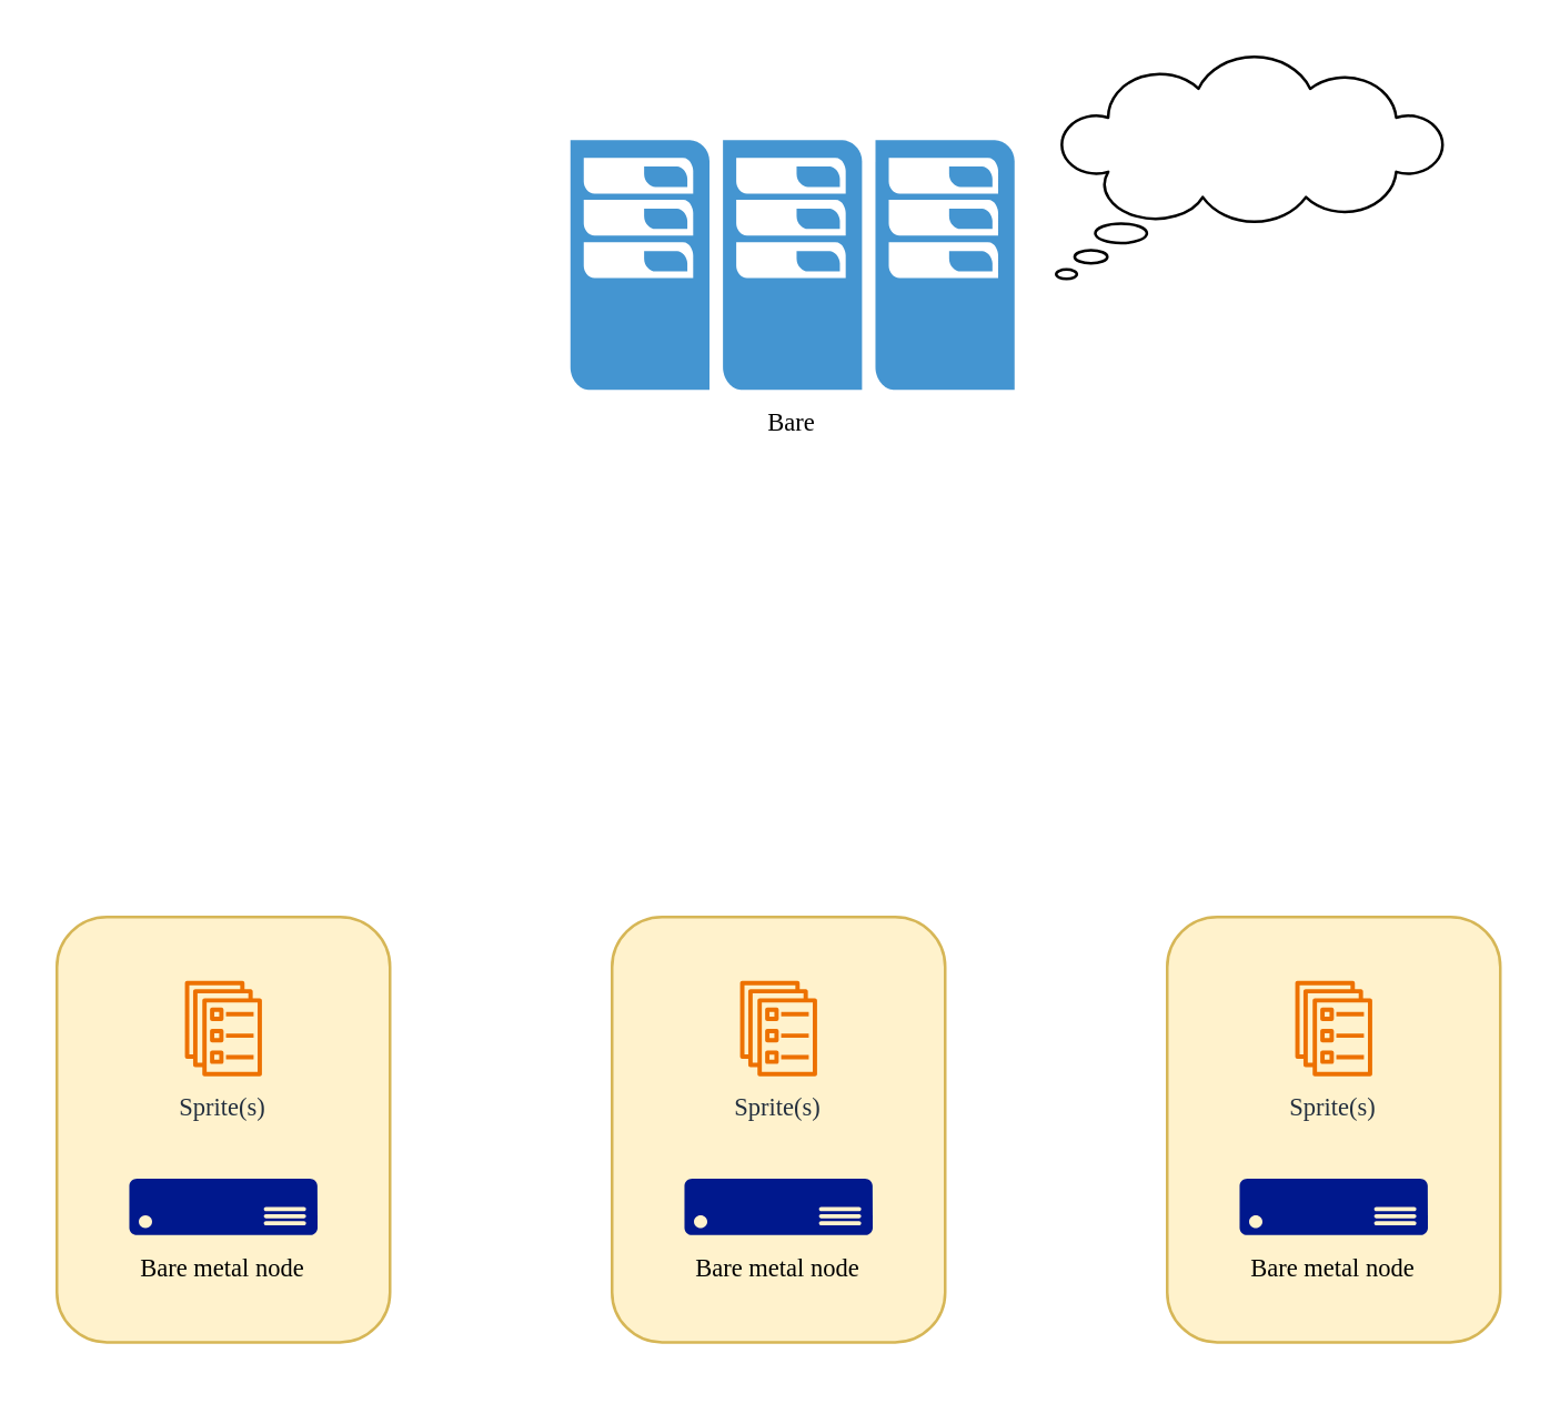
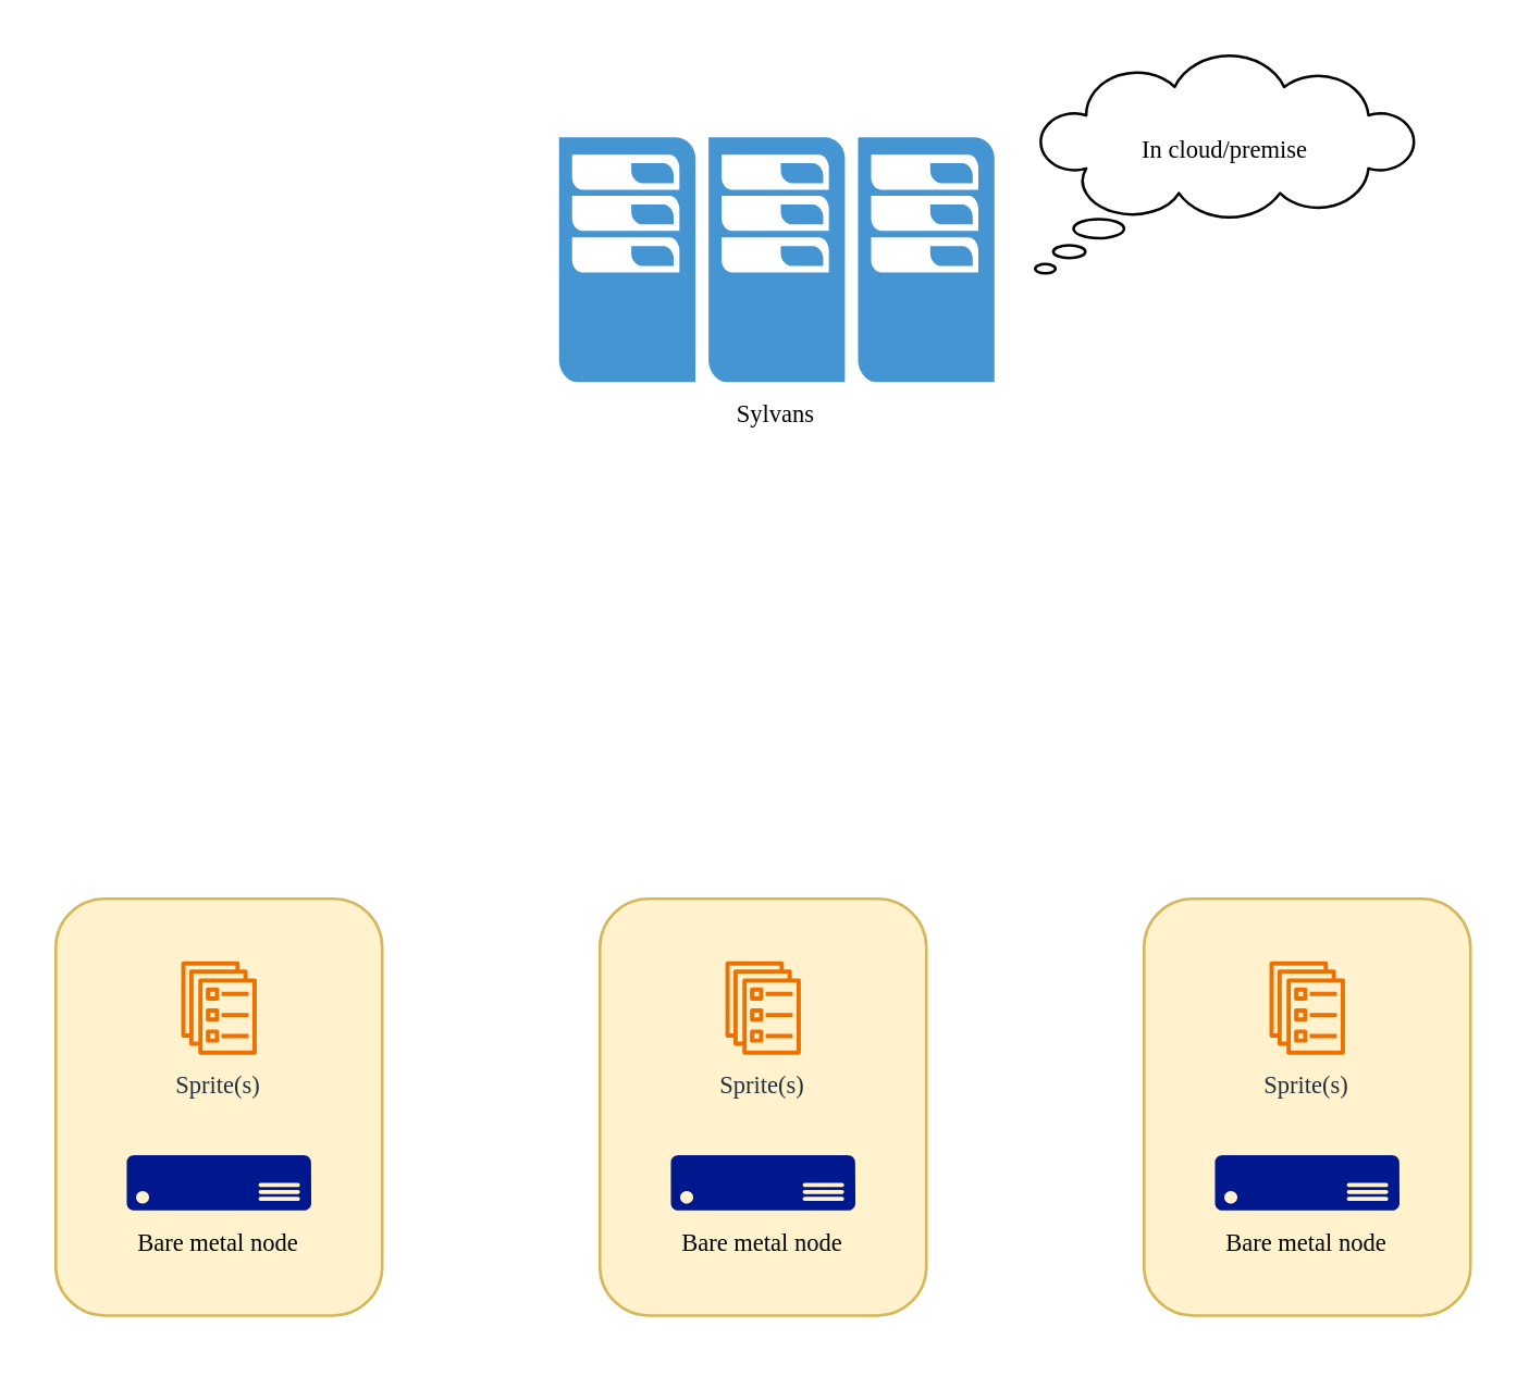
  <mxCell id="0" />
  <mxCell id="1" parent="0" />
- <mxCell id="2" value="Bare" style="pointerEvents=1;shadow=0;dashed=0;strokeColor=none;fillColor=#4495D1;labelPosition=center;verticalLabelPosition=bottom;verticalAlign=top;align=center;outlineConnect=0;shape=mxgraph.veeam.cluster;fontFamily=Verdana;fontSize=9;fontStyle=0;textShadow=0;whiteSpace=wrap;" vertex="1" parent="1"><mxGeometry x="205" y="50" width="160" height="90" as="geometry" /></mxCell>
+ <mxCell id="2" value="Sylvans" style="pointerEvents=1;shadow=0;dashed=0;strokeColor=none;fillColor=#4495D1;labelPosition=center;verticalLabelPosition=bottom;verticalAlign=top;align=center;outlineConnect=0;shape=mxgraph.veeam.cluster;fontFamily=Verdana;fontSize=9;fontStyle=0;textShadow=0;whiteSpace=wrap;" vertex="1" parent="1"><mxGeometry x="205" y="50" width="160" height="90" as="geometry" /></mxCell>
  <mxCell id="3" value="" style="group;fontFamily=Verdana;fontSize=9;fontStyle=0;textShadow=0;whiteSpace=wrap;" vertex="1" connectable="0" parent="1"><mxGeometry x="20" y="330" width="120" height="153.25" as="geometry" /></mxCell>
  <mxCell id="4" value="" style="rounded=1;movable=1;resizable=1;rotatable=1;deletable=1;editable=1;locked=0;connectable=1;fontSize=9;shadow=0;glass=0;fillColor=#fff2cc;strokeColor=#d6b656;fontFamily=Verdana;fontStyle=0;textShadow=0;whiteSpace=wrap;" vertex="1" parent="3"><mxGeometry width="120" height="153.25" as="geometry" /></mxCell>
  <mxCell id="5" value="Bare metal node" style="sketch=0;aspect=fixed;pointerEvents=1;shadow=0;dashed=0;strokeColor=none;labelPosition=center;verticalLabelPosition=bottom;verticalAlign=top;align=center;fillColor=#00188D;shape=mxgraph.azure.server;movable=1;resizable=1;rotatable=1;deletable=1;editable=1;locked=0;connectable=1;fontSize=9;fontFamily=Verdana;fontStyle=0;textShadow=0;whiteSpace=wrap;" vertex="1" parent="3"><mxGeometry x="26.091" y="94.308" width="67.822" height="20.347" as="geometry" /></mxCell>
  <mxCell id="6" value="Sprite(s)" style="sketch=0;outlineConnect=0;fontColor=#232F3E;gradientColor=none;fillColor=#ED7100;strokeColor=none;dashed=0;verticalLabelPosition=bottom;verticalAlign=top;align=center;fontSize=9;fontStyle=0;aspect=fixed;pointerEvents=1;shape=mxgraph.aws4.ecs_service;movable=1;resizable=1;rotatable=1;deletable=1;editable=1;locked=0;connectable=1;fontFamily=Verdana;textShadow=0;whiteSpace=wrap;" vertex="1" parent="3"><mxGeometry x="46.036" y="23.002" width="27.925" height="34.363" as="geometry" /></mxCell>
  <mxCell id="7" value="" style="group;fontFamily=Verdana;fontSize=9;fontStyle=0;textShadow=0;whiteSpace=wrap;" vertex="1" connectable="0" parent="1"><mxGeometry x="220" y="330" width="120" height="153.25" as="geometry" /></mxCell>
  <mxCell id="8" value="" style="rounded=1;movable=1;resizable=1;rotatable=1;deletable=1;editable=1;locked=0;connectable=1;fontSize=9;shadow=0;glass=0;fillColor=#fff2cc;strokeColor=#d6b656;fontFamily=Verdana;fontStyle=0;textShadow=0;whiteSpace=wrap;" vertex="1" parent="7"><mxGeometry width="120" height="153.25" as="geometry" /></mxCell>
  <mxCell id="9" value="Bare metal node" style="sketch=0;aspect=fixed;pointerEvents=1;shadow=0;dashed=0;strokeColor=none;labelPosition=center;verticalLabelPosition=bottom;verticalAlign=top;align=center;fillColor=#00188D;shape=mxgraph.azure.server;movable=1;resizable=1;rotatable=1;deletable=1;editable=1;locked=0;connectable=1;fontSize=9;fontFamily=Verdana;fontStyle=0;textShadow=0;whiteSpace=wrap;" vertex="1" parent="7"><mxGeometry x="26.091" y="94.308" width="67.822" height="20.347" as="geometry" /></mxCell>
  <mxCell id="10" value="Sprite(s)" style="sketch=0;outlineConnect=0;fontColor=#232F3E;gradientColor=none;fillColor=#ED7100;strokeColor=none;dashed=0;verticalLabelPosition=bottom;verticalAlign=top;align=center;fontSize=9;fontStyle=0;aspect=fixed;pointerEvents=1;shape=mxgraph.aws4.ecs_service;movable=1;resizable=1;rotatable=1;deletable=1;editable=1;locked=0;connectable=1;fontFamily=Verdana;textShadow=0;whiteSpace=wrap;" vertex="1" parent="7"><mxGeometry x="46.036" y="23.002" width="27.925" height="34.363" as="geometry" /></mxCell>
  <mxCell id="11" value="" style="group;fontFamily=Verdana;fontSize=9;fontStyle=0;textShadow=0;whiteSpace=wrap;" vertex="1" connectable="0" parent="1"><mxGeometry x="420" y="330" width="120" height="153.25" as="geometry" /></mxCell>
  <mxCell id="12" value="" style="rounded=1;movable=1;resizable=1;rotatable=1;deletable=1;editable=1;locked=0;connectable=1;fontSize=9;shadow=0;glass=0;fillColor=#fff2cc;strokeColor=#d6b656;fontFamily=Verdana;fontStyle=0;textShadow=0;whiteSpace=wrap;" vertex="1" parent="11"><mxGeometry width="120" height="153.25" as="geometry" /></mxCell>
  <mxCell id="13" value="Bare metal node" style="sketch=0;aspect=fixed;pointerEvents=1;shadow=0;dashed=0;strokeColor=none;labelPosition=center;verticalLabelPosition=bottom;verticalAlign=top;align=center;fillColor=#00188D;shape=mxgraph.azure.server;movable=1;resizable=1;rotatable=1;deletable=1;editable=1;locked=0;connectable=1;fontSize=9;fontFamily=Verdana;fontStyle=0;textShadow=0;whiteSpace=wrap;" vertex="1" parent="11"><mxGeometry x="26.091" y="94.308" width="67.822" height="20.347" as="geometry" /></mxCell>
  <mxCell id="14" value="Sprite(s)" style="sketch=0;outlineConnect=0;fontColor=#232F3E;gradientColor=none;fillColor=#ED7100;strokeColor=none;dashed=0;verticalLabelPosition=bottom;verticalAlign=top;align=center;fontSize=9;fontStyle=0;aspect=fixed;pointerEvents=1;shape=mxgraph.aws4.ecs_service;movable=1;resizable=1;rotatable=1;deletable=1;editable=1;locked=0;connectable=1;fontFamily=Verdana;textShadow=0;whiteSpace=wrap;" vertex="1" parent="11"><mxGeometry x="46.036" y="23.002" width="27.925" height="34.363" as="geometry" /></mxCell>
  <mxCell id="15" value="" style="group;fontFamily=Verdana;fontSize=9;fontStyle=0;textShadow=0;whiteSpace=wrap;" vertex="1" connectable="0" parent="1"><mxGeometry x="380" y="20" width="140" height="80" as="geometry" /></mxCell>
  <mxCell id="16" value="" style="shape=mxgraph.basic.cloud_callout;fontSize=9;fontFamily=Verdana;fontStyle=0;textShadow=0;whiteSpace=wrap;" vertex="1" parent="15"><mxGeometry width="140" height="80" as="geometry" /></mxCell>
+ <mxCell id="17" value="In cloud/premise" style="text;align=center;verticalAlign=middle;rounded=0;fontSize=9;fontFamily=Verdana;fontStyle=0;textShadow=0;whiteSpace=wrap;" vertex="1" parent="15"><mxGeometry x="15" y="20" width="110" height="30" as="geometry" /></mxCell>
